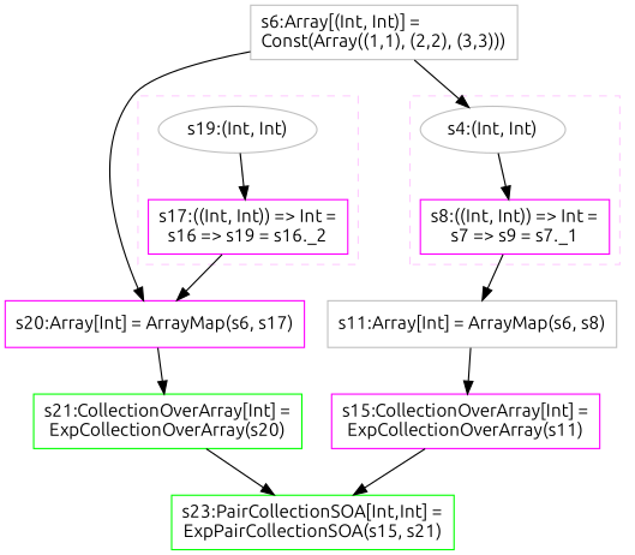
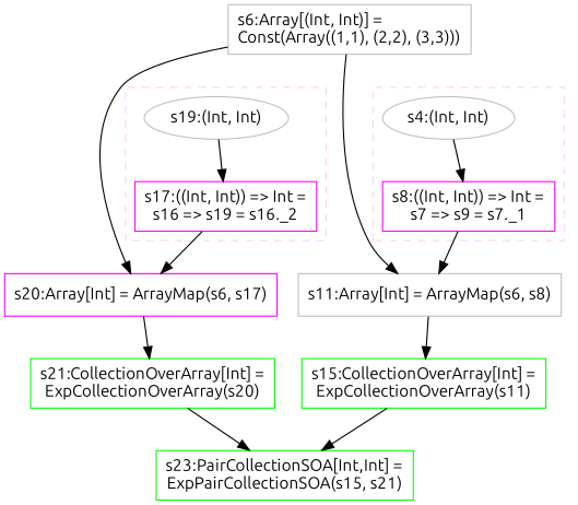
  digraph {
    concentrate=true
    fontname=Ubuntu
    node [color=gray fontname=Ubuntu shape=box]
    edge [fontname=Ubuntu style=solid]
    n1 [height=0.5 label="s4:(Int, Int)" width=1.5281 shape=""]
    n2 [color=magenta height=0.57778 label="s8:((Int, Int)) => Int =\ls7 => s9 = s7._1" width=1.9224]
    n3 [height=0.5 label="s19:(Int, Int)" width=1.6507 shape=""]
    n4 [color=magenta height=0.57778 label="s17:((Int, Int)) => Int =\ls16 => s19 = s16._2" width=2.0127]
    n5 [height=0.5 label="s11:Array[Int] = ArrayMap(s6, s8)" width=2.9167]
    n6 [color=magenta height=0.5 label="s20:Array[Int] = ArrayMap(s6, s17)" width=3.0106]
-   n7 [color=magenta height=0.57778 label="s15:CollectionOverArray[Int] =\lExpCollectionOverArray(s11)" width=2.6984]
+   n7 [color=green height=0.57778 label="s15:CollectionOverArray[Int] =\lExpCollectionOverArray(s11)" width=2.6984]
    n8 [color=green height=0.57778 label="s21:CollectionOverArray[Int] =\lExpCollectionOverArray(s20)" width=2.6984]
    n9 [height=0.57778 label="s6:Array[(Int, Int)] =\lConst(Array((1,1), (2,2), (3,3)))" width=2.6975]
    n10 [color=green height=0.57778 label="s23:PairCollectionSOA[Int,Int] =\lExpPairCollectionSOA(s15, s21)" width=2.8163]
    subgraph cluster_1 {
      color="#FFCCFF"
      style=dashed
      subgraph sub_2 {
        color="#FFCCFF"
        rank=source
        style=dashed
        n1
      }
      subgraph sub_3 {
        color="#FFCCFF"
        rank=sink
        style=dashed
        n2
      }
    }
    subgraph cluster_4 {
      color="#FFCCFF"
      style=dashed
      subgraph sub_5 {
        color="#FFCCFF"
        rank=source
        style=dashed
        n3
      }
      subgraph sub_6 {
        color="#FFCCFF"
        rank=sink
        style=dashed
        n4
      }
    }
    n1 -> n2 [color=lightgray style=dashed weight=0]
    n1 -> n2
    n2 -> n5
    n3 -> n4 [color=lightgray style=dashed weight=0]
    n3 -> n4
    n4 -> n6
    n5 -> n7
    n6 -> n8
    n7 -> n10
    n8 -> n10
-   n9 -> n1
+   n9 -> n5
    n9 -> n6
  }
